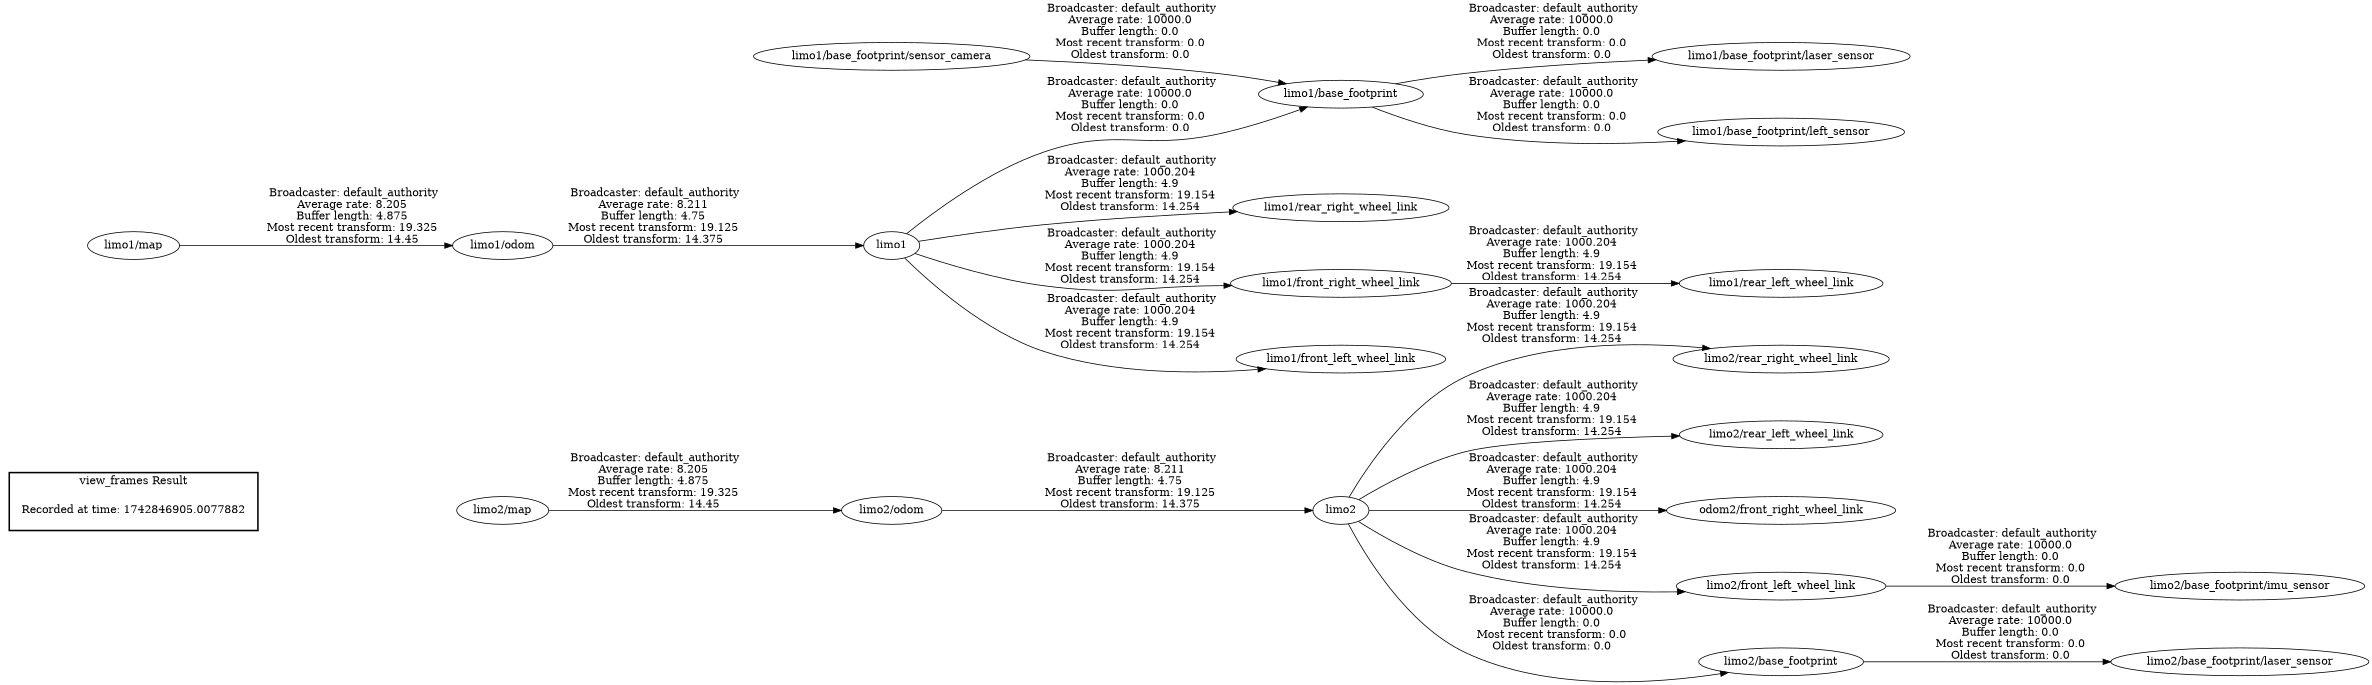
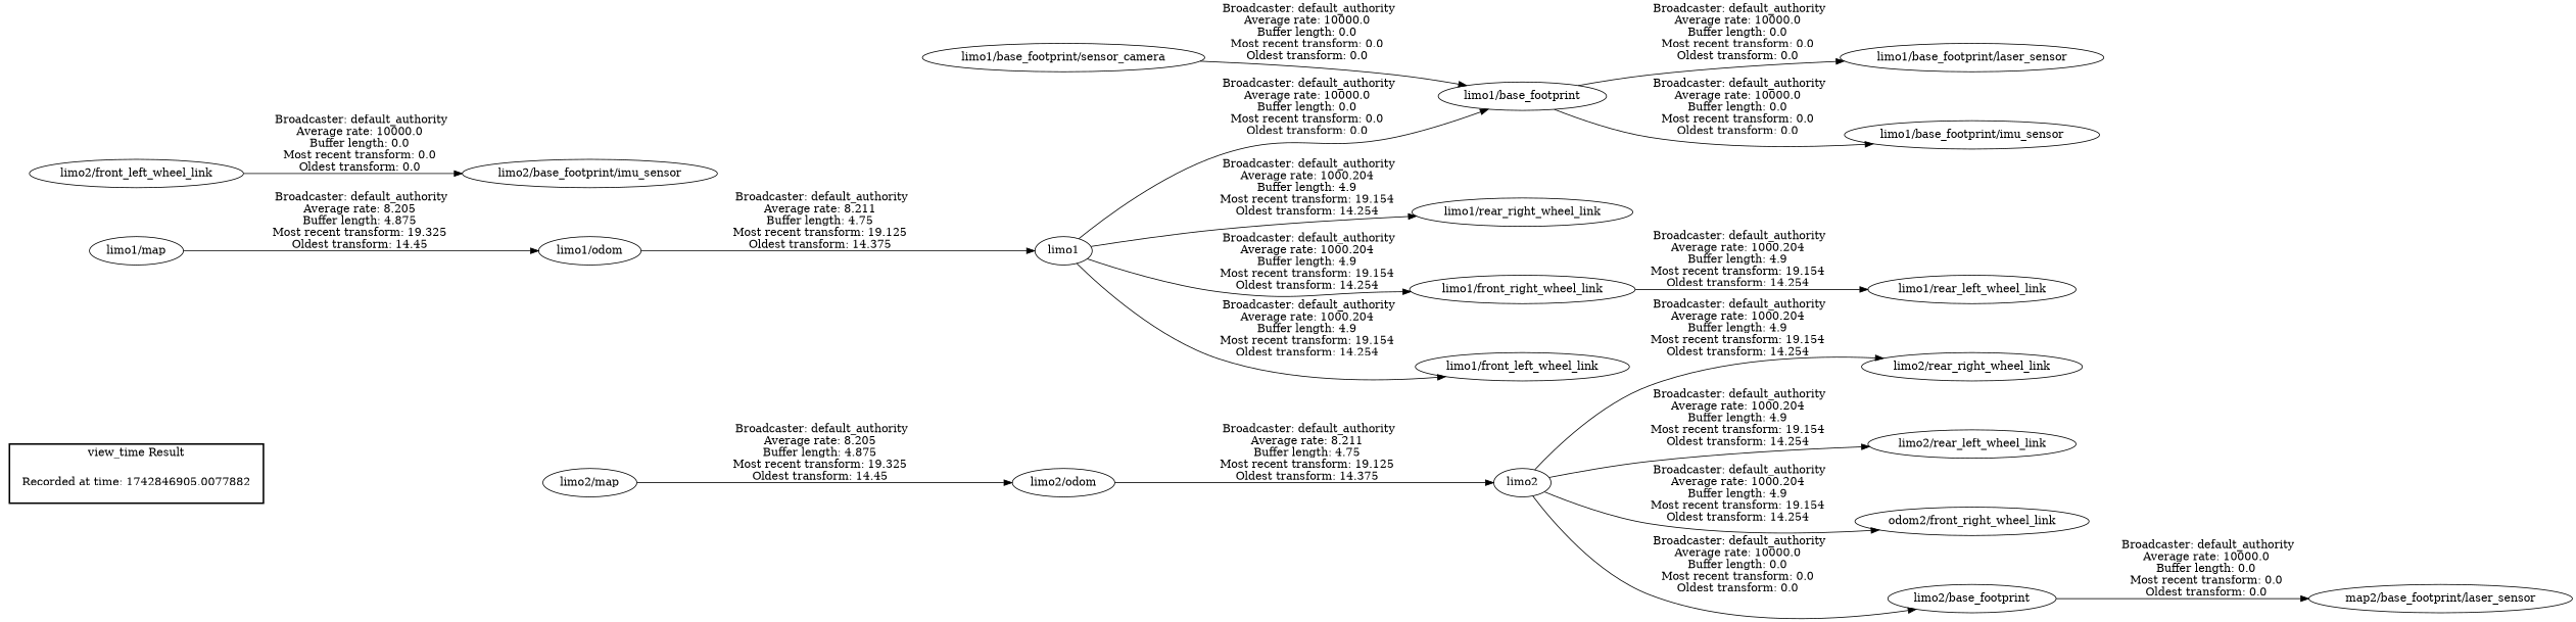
  digraph {
    rankdir=LR
    "Recorded at time: 1742846905.0077882" [shape=plaintext]
    "limo2/map"
    limo1
    "limo1/rear_right_wheel_link"
    "limo1/front_right_wheel_link"
    "limo1/front_left_wheel_link"
    "limo1/base_footprint"
    "limo1/rear_left_wheel_link"
    "limo1/base_footprint/laser_sensor"
-   "limo1/base_footprint/imu_sensor" [label="limo1/base_footprint/left_sensor"]
+   "limo1/base_footprint/imu_sensor"
    "limo1/odom"
    "limo1/base_footprint/sensor_camera"
    limo2
    "limo2/rear_right_wheel_link"
    "limo2/rear_left_wheel_link"
    n16 [label="odom2/front_right_wheel_link"]
    "limo2/front_left_wheel_link"
    "limo2/base_footprint"
    "limo2/base_footprint/imu_sensor"
-   "limo2/base_footprint/laser_sensor"
+   "limo2/base_footprint/laser_sensor" [label="map2/base_footprint/laser_sensor"]
    "limo2/odom"
    "limo1/map"
    subgraph cluster_1 {
      color=black
-     label="view_frames Result"
+     label="view_time Result"
      style=bold
      "Recorded at time: 1742846905.0077882"
    }
    "Recorded at time: 1742846905.0077882" -> "limo2/map" [style=invis]
    "limo2/map" -> "limo2/odom" [label=" Broadcaster: default_authority\nAverage rate: 8.205\nBuffer length: 4.875\nMost recent transform: 19.325\nOldest transform: 14.45\n"]
    limo1 -> "limo1/rear_right_wheel_link" [label=" Broadcaster: default_authority\nAverage rate: 1000.204\nBuffer length: 4.9\nMost recent transform: 19.154\nOldest transform: 14.254\n"]
    limo1 -> "limo1/front_right_wheel_link" [label=" Broadcaster: default_authority\nAverage rate: 1000.204\nBuffer length: 4.9\nMost recent transform: 19.154\nOldest transform: 14.254\n"]
    limo1 -> "limo1/front_left_wheel_link" [label=" Broadcaster: default_authority\nAverage rate: 1000.204\nBuffer length: 4.9\nMost recent transform: 19.154\nOldest transform: 14.254\n"]
    limo1 -> "limo1/base_footprint" [label=" Broadcaster: default_authority\nAverage rate: 10000.0\nBuffer length: 0.0\nMost recent transform: 0.0\nOldest transform: 0.0\n"]
    "limo1/front_right_wheel_link" -> "limo1/rear_left_wheel_link" [label=" Broadcaster: default_authority\nAverage rate: 1000.204\nBuffer length: 4.9\nMost recent transform: 19.154\nOldest transform: 14.254\n"]
    "limo1/base_footprint" -> "limo1/base_footprint/laser_sensor" [label=" Broadcaster: default_authority\nAverage rate: 10000.0\nBuffer length: 0.0\nMost recent transform: 0.0\nOldest transform: 0.0\n"]
    "limo1/base_footprint" -> "limo1/base_footprint/imu_sensor" [label=" Broadcaster: default_authority\nAverage rate: 10000.0\nBuffer length: 0.0\nMost recent transform: 0.0\nOldest transform: 0.0\n"]
    "limo1/odom" -> limo1 [label=" Broadcaster: default_authority\nAverage rate: 8.211\nBuffer length: 4.75\nMost recent transform: 19.125\nOldest transform: 14.375\n"]
    "limo1/base_footprint/sensor_camera" -> "limo1/base_footprint" [label=" Broadcaster: default_authority\nAverage rate: 10000.0\nBuffer length: 0.0\nMost recent transform: 0.0\nOldest transform: 0.0\n"]
    limo2 -> "limo2/rear_right_wheel_link" [label=" Broadcaster: default_authority\nAverage rate: 1000.204\nBuffer length: 4.9\nMost recent transform: 19.154\nOldest transform: 14.254\n"]
    limo2 -> "limo2/rear_left_wheel_link" [label=" Broadcaster: default_authority\nAverage rate: 1000.204\nBuffer length: 4.9\nMost recent transform: 19.154\nOldest transform: 14.254\n"]
    limo2 -> n16 [label=" Broadcaster: default_authority\nAverage rate: 1000.204\nBuffer length: 4.9\nMost recent transform: 19.154\nOldest transform: 14.254\n"]
-   limo2 -> "limo2/front_left_wheel_link" [label=" Broadcaster: default_authority\nAverage rate: 1000.204\nBuffer length: 4.9\nMost recent transform: 19.154\nOldest transform: 14.254\n"]
    limo2 -> "limo2/base_footprint" [label=" Broadcaster: default_authority\nAverage rate: 10000.0\nBuffer length: 0.0\nMost recent transform: 0.0\nOldest transform: 0.0\n"]
    "limo2/front_left_wheel_link" -> "limo2/base_footprint/imu_sensor" [label=" Broadcaster: default_authority\nAverage rate: 10000.0\nBuffer length: 0.0\nMost recent transform: 0.0\nOldest transform: 0.0\n"]
    "limo2/base_footprint" -> "limo2/base_footprint/laser_sensor" [label=" Broadcaster: default_authority\nAverage rate: 10000.0\nBuffer length: 0.0\nMost recent transform: 0.0\nOldest transform: 0.0\n"]
    "limo2/odom" -> limo2 [label=" Broadcaster: default_authority\nAverage rate: 8.211\nBuffer length: 4.75\nMost recent transform: 19.125\nOldest transform: 14.375\n"]
    "limo1/map" -> "limo1/odom" [label=" Broadcaster: default_authority\nAverage rate: 8.205\nBuffer length: 4.875\nMost recent transform: 19.325\nOldest transform: 14.45\n"]
  }
